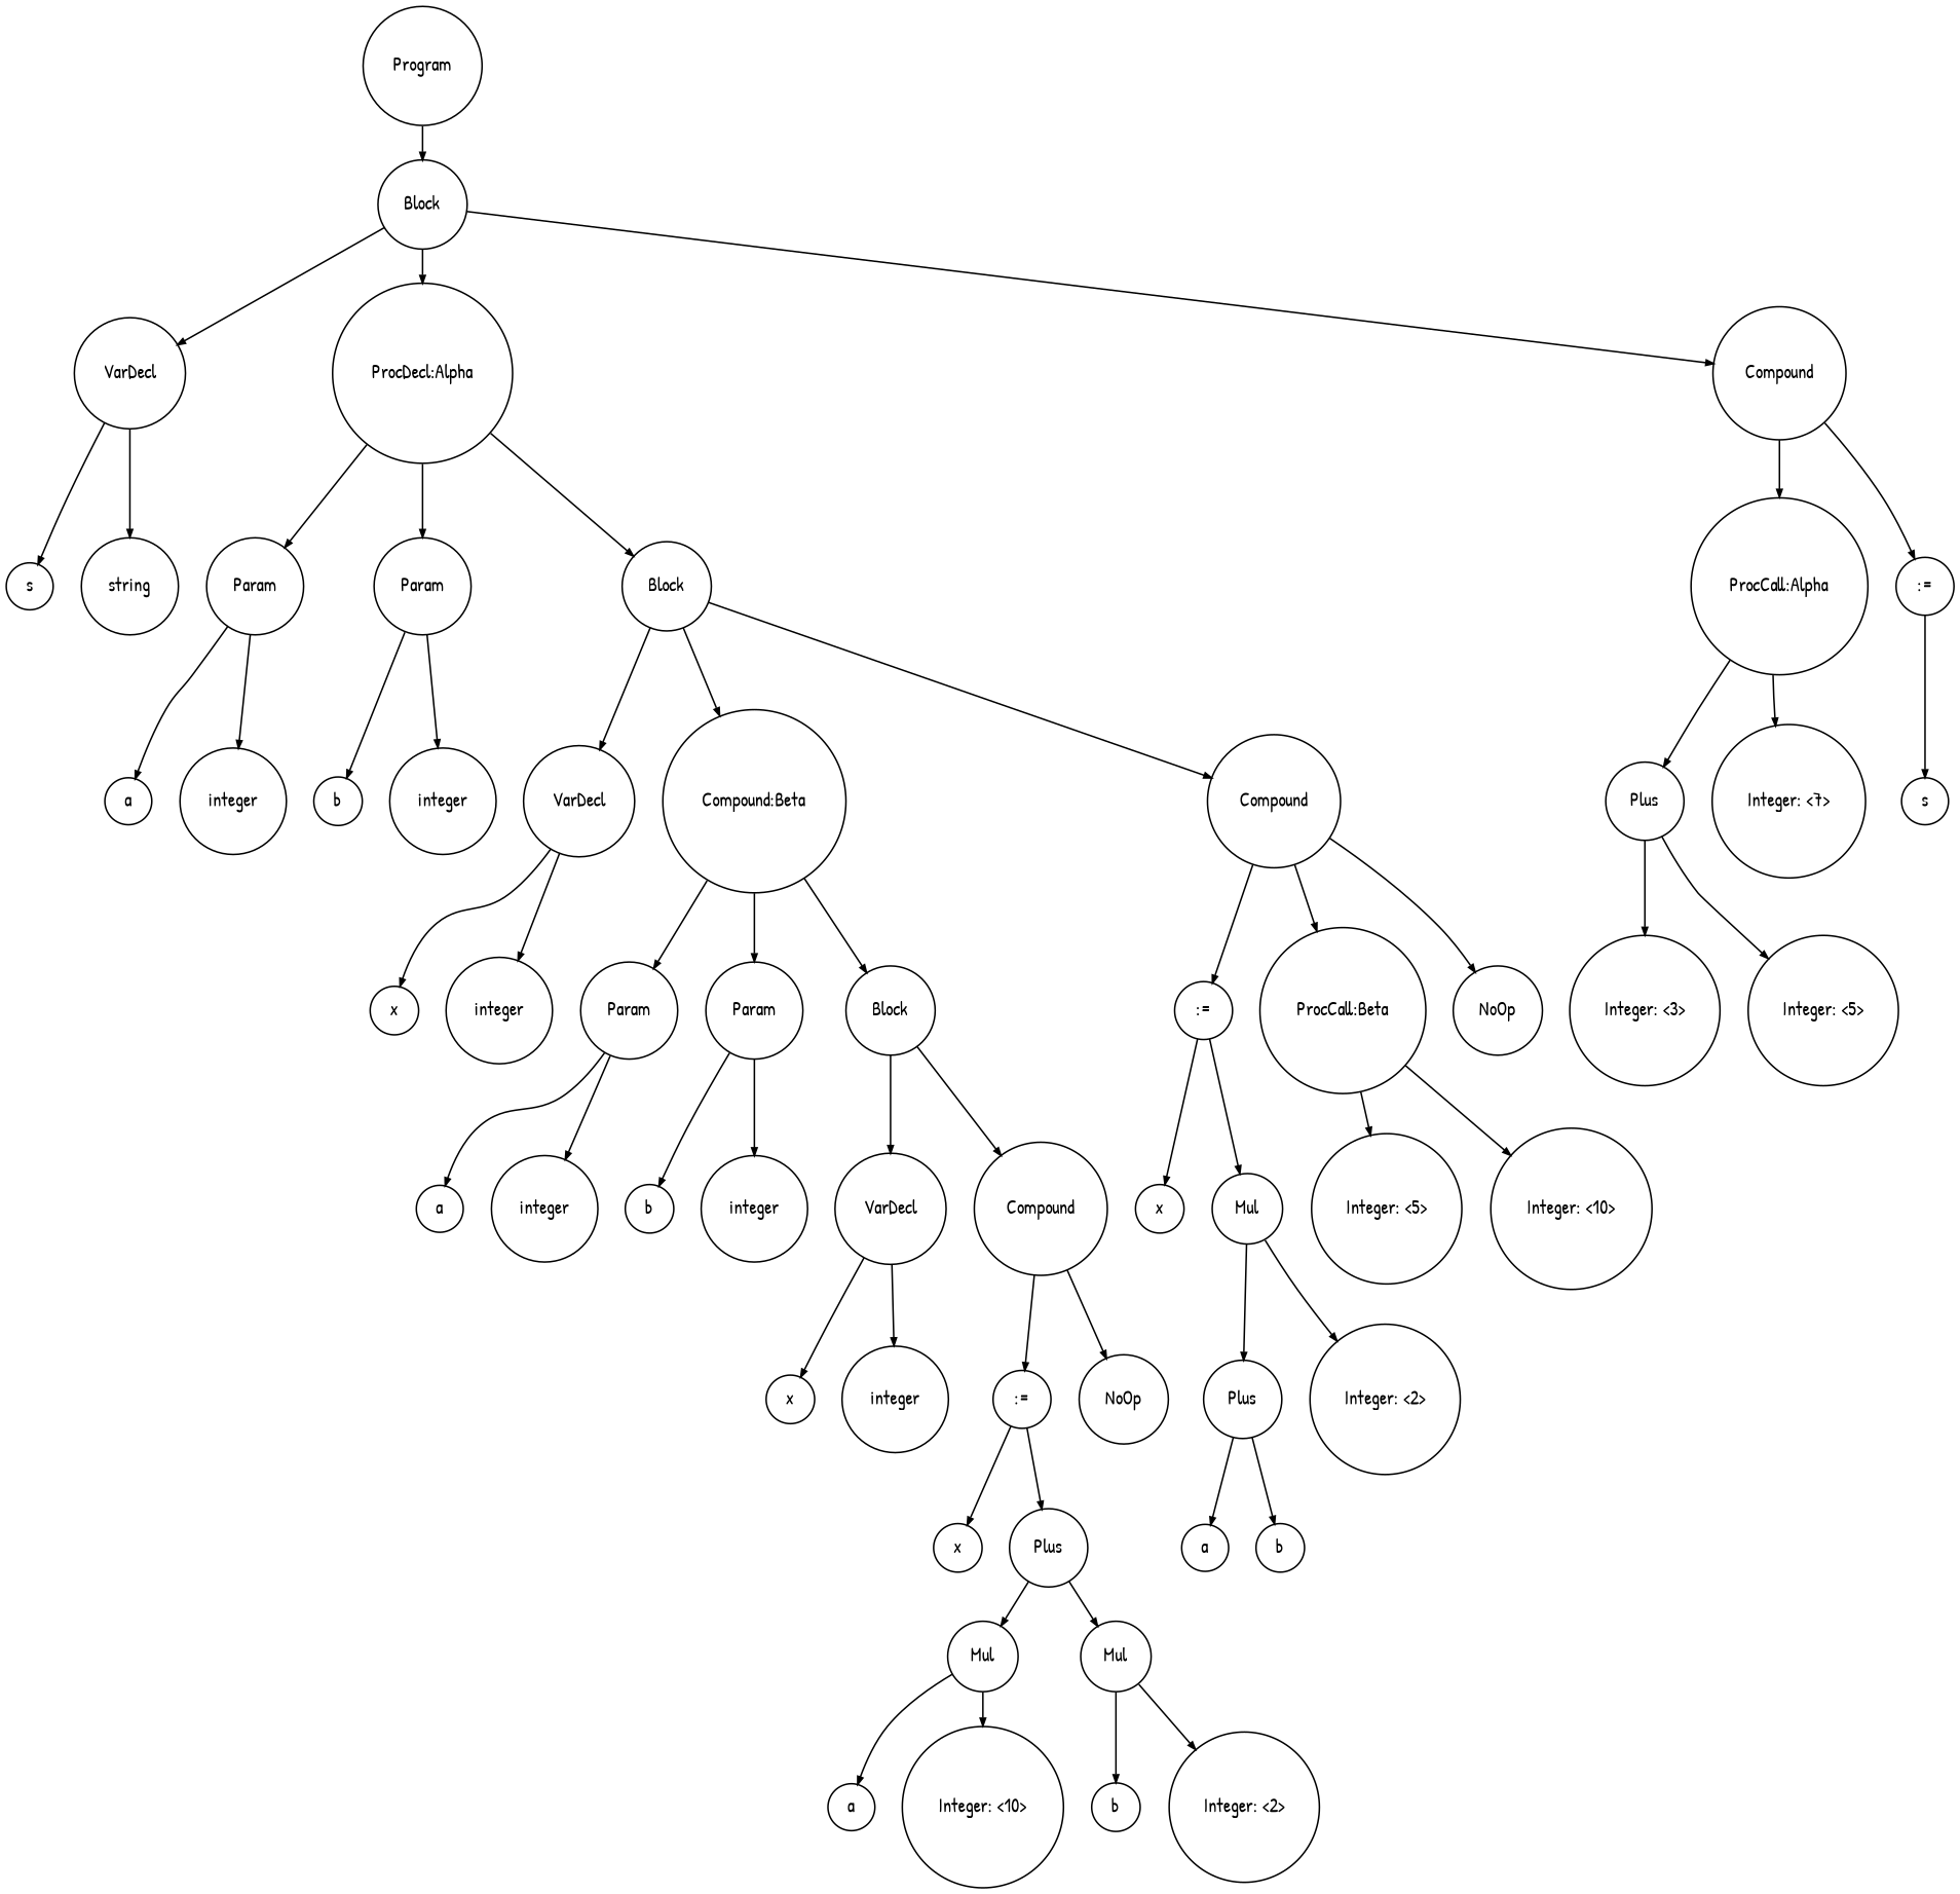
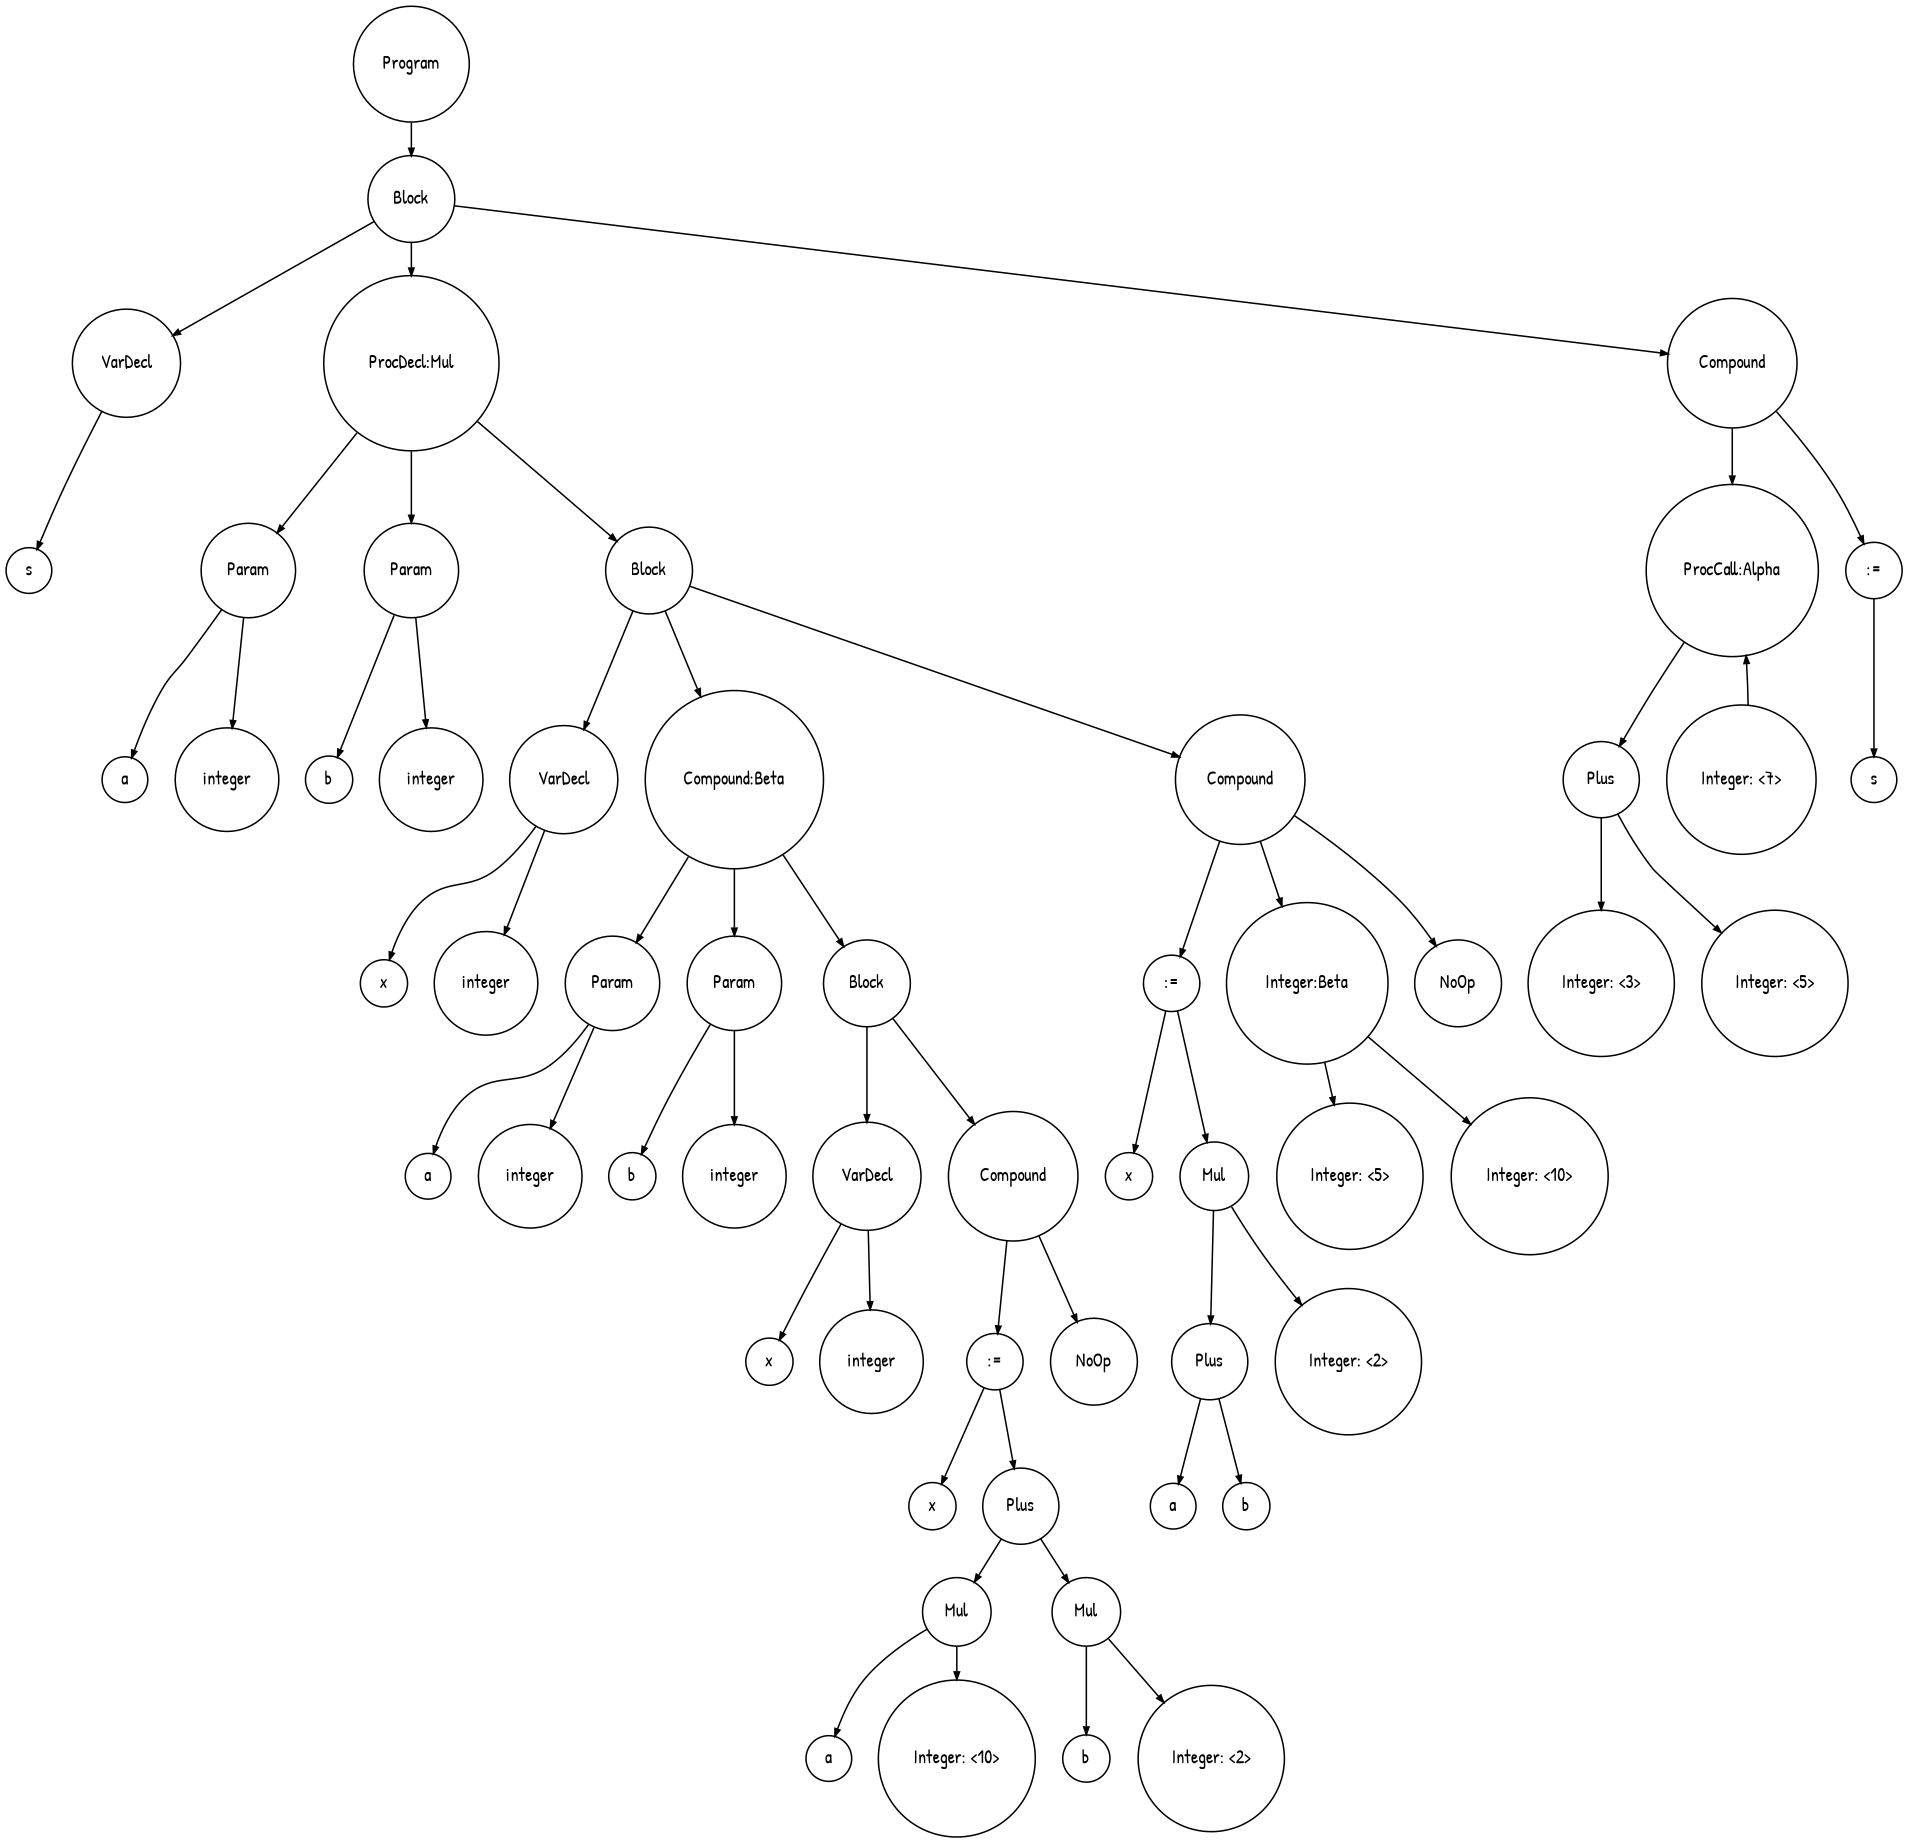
  digraph {
    fontname="Patrick Hand"
    ranksep=.3
    node [fontname="Patrick Hand" fontsize=12 shape=circle]
    edge [arrowsize=.5 fontname="Patrick Hand"]
    n1 [height=.1 label=Program]
    n2 [height=.1 label=Block]
    n3 [height=.1 label=VarDecl]
-   n4 [height=.1 label="ProcDecl:Alpha"]
+   n4 [height=.1 label="ProcDecl:Mul"]
    n5 [height=.1 label=Compound]
    n6 [height=.1 label=s]
-   n7 [height=.1 label=string]
    n8 [height=.1 label=Param]
    n9 [height=.1 label=Param]
    n10 [height=.1 label=Block]
    n11 [height=.1 label="ProcCall:Alpha"]
    n12 [height=.1 label=":="]
    n13 [height=.1 label=a]
    n14 [height=.1 label=integer]
    n15 [height=.1 label=b]
    n16 [height=.1 label=integer]
    n17 [height=.1 label=VarDecl]
    n18 [height=.1 label="Compound:Beta"]
    n19 [height=.1 label=Compound]
    n20 [height=.1 label=x]
    n21 [height=.1 label=integer]
    n22 [height=.1 label=Param]
    n23 [height=.1 label=Param]
    n24 [height=.1 label=Block]
    n25 [height=.1 label=":="]
-   n26 [height=.1 label="ProcCall:Beta"]
+   n26 [height=.1 label="Integer:Beta"]
    n27 [height=.1 label=NoOp]
    n28 [height=.1 label=a]
    n29 [height=.1 label=integer]
    n30 [height=.1 label=b]
    n31 [height=.1 label=integer]
    n32 [height=.1 label=VarDecl]
    n33 [height=.1 label=Compound]
    n34 [height=.1 label=x]
    n35 [height=.1 label=integer]
    n36 [height=.1 label=":="]
    n37 [height=.1 label=NoOp]
    n38 [height=.1 label=x]
    n39 [height=.1 label=Plus]
    n40 [height=.1 label=Mul]
    n41 [height=.1 label=Mul]
    n42 [height=.1 label=a]
    n43 [height=.1 label="Integer: <10>"]
    n44 [height=.1 label=b]
    n45 [height=.1 label="Integer: <2>"]
    n46 [height=.1 label=x]
    n47 [height=.1 label=Mul]
    n48 [height=.1 label="Integer: <5>"]
    n49 [height=.1 label="Integer: <10>"]
    n50 [height=.1 label=Plus]
    n51 [height=.1 label="Integer: <2>"]
    n52 [height=.1 label=a]
    n53 [height=.1 label=b]
    n54 [height=.1 label=Plus]
    n55 [height=.1 label="Integer: <7>"]
    n56 [height=.1 label=s]
    n57 [height=.1 label="Integer: <3>"]
    n58 [height=.1 label="Integer: <5>"]
    n1 -> n2
    n2 -> n3
    n2 -> n4
    n2 -> n5
    n3 -> n6
-   n3 -> n7
    n4 -> n8
    n4 -> n9
    n4 -> n10
    n5 -> n11
    n5 -> n12
    n8 -> n13
    n8 -> n14
    n9 -> n15
    n9 -> n16
    n10 -> n17
    n10 -> n18
    n10 -> n19
    n11 -> n54
-   n11 -> n55
+   n55 -> n11
    n12 -> n56
    n17 -> n20
    n17 -> n21
    n18 -> n22
    n18 -> n23
    n18 -> n24
    n19 -> n25
    n19 -> n26
    n19 -> n27
    n22 -> n28
    n22 -> n29
    n23 -> n30
    n23 -> n31
    n24 -> n32
    n24 -> n33
    n25 -> n46
    n25 -> n47
    n26 -> n48
    n26 -> n49
    n32 -> n34
    n32 -> n35
    n33 -> n36
    n33 -> n37
    n36 -> n38
    n36 -> n39
    n39 -> n40
    n39 -> n41
    n40 -> n42
    n40 -> n43
    n41 -> n44
    n41 -> n45
    n47 -> n50
    n47 -> n51
    n50 -> n52
    n50 -> n53
    n54 -> n57
    n54 -> n58
  }
